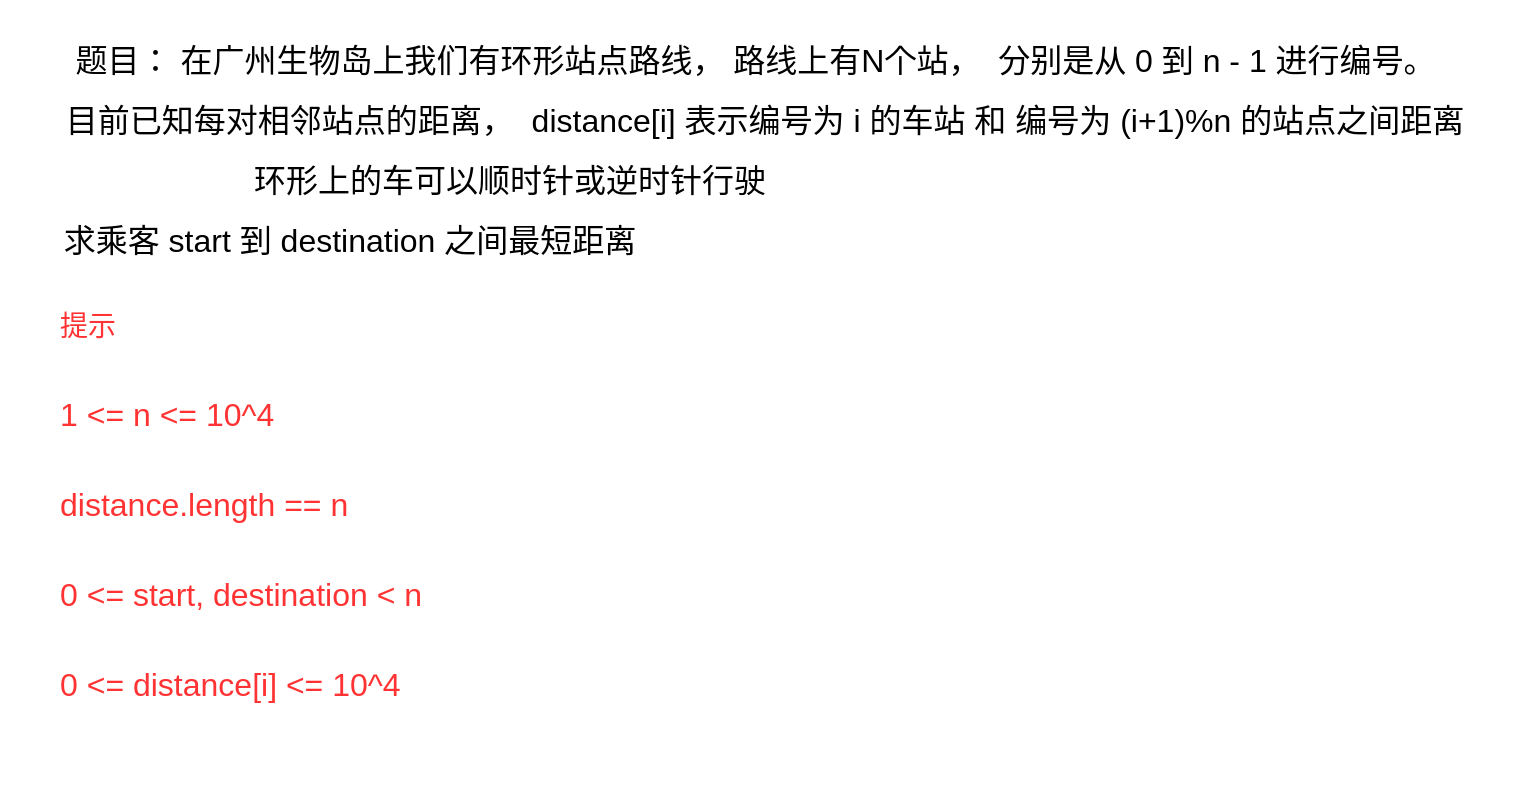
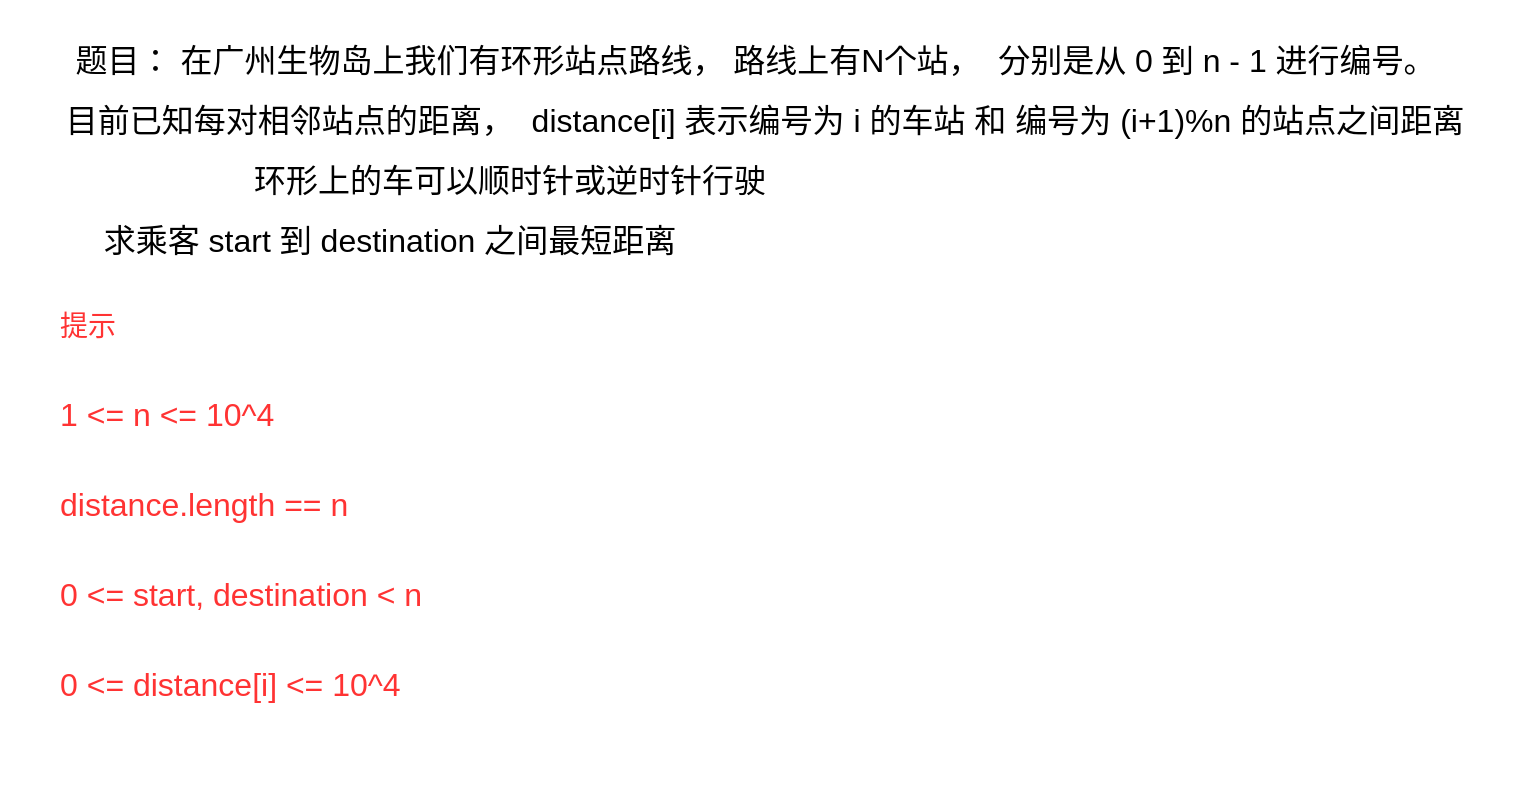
  <mxCell id="0" />
  <mxCell id="1" parent="0" />
  <mxCell id="2" value="&lt;div&gt;&lt;font style=&quot;font-size: 16px&quot;&gt;题目： 在广州生物岛上我们有环形站点路线， 路线上有N个站，&amp;nbsp; 分别是从 0 到 n - 1 进行编号。&amp;nbsp;&lt;/font&gt;&lt;/div&gt;" style="text;html=1;strokeColor=none;fillColor=none;align=center;verticalAlign=middle;whiteSpace=wrap;rounded=0;" vertex="1" parent="1"><mxGeometry x="25" y="20" width="710" height="20" as="geometry" /></mxCell>
- <mxCell id="3" value="&lt;font style=&quot;font-size: 16px&quot;&gt;求乘客 start 到 destination 之间最短距离&lt;/font&gt;" style="text;html=1;strokeColor=none;fillColor=none;align=center;verticalAlign=middle;whiteSpace=wrap;rounded=0;" vertex="1" parent="1"><mxGeometry x="25" y="110" width="300" height="20" as="geometry" /></mxCell>
+ <mxCell id="3" value="&lt;font style=&quot;font-size: 16px&quot;&gt;求乘客 start 到 destination 之间最短距离&lt;/font&gt;" style="text;html=1;strokeColor=none;fillColor=none;align=center;verticalAlign=middle;whiteSpace=wrap;rounded=0;" vertex="1" parent="1"><mxGeometry x="45" y="110" width="300" height="20" as="geometry" /></mxCell>
  <mxCell id="4" value="&lt;font style=&quot;font-size: 16px&quot;&gt;目前已知每对相邻站点的距离，&amp;nbsp; distance[i] 表示编号为 i 的车站 和 编号为 (i+1)%n 的站点之间距离&lt;/font&gt;" style="text;html=1;strokeColor=none;fillColor=none;align=center;verticalAlign=middle;whiteSpace=wrap;rounded=0;" vertex="1" parent="1"><mxGeometry x="20" y="50" width="725" height="20" as="geometry" /></mxCell>
  <mxCell id="5" value="&lt;font style=&quot;font-size: 16px&quot;&gt;环形上的车可以顺时针或逆时针行驶&lt;/font&gt;" style="text;html=1;strokeColor=none;fillColor=none;align=center;verticalAlign=middle;whiteSpace=wrap;rounded=0;" vertex="1" parent="1"><mxGeometry x="115" y="80" width="280" height="20" as="geometry" /></mxCell>
  <mxCell id="6" value="&lt;h1&gt;&lt;font style=&quot;font-size: 14px ; font-weight: normal&quot; color=&quot;#ff3333&quot;&gt;提示&lt;/font&gt;&lt;/h1&gt;&lt;h1&gt;&lt;font size=&quot;3&quot; style=&quot;font-weight: normal&quot; color=&quot;#ff3333&quot;&gt;1 &amp;lt;= n &amp;lt;= 10^4&lt;/font&gt;&lt;/h1&gt;&lt;h1&gt;&lt;font size=&quot;3&quot; style=&quot;font-weight: normal&quot; color=&quot;#ff3333&quot;&gt;distance.length == n&lt;/font&gt;&lt;/h1&gt;&lt;h1&gt;&lt;font size=&quot;3&quot; style=&quot;font-weight: normal&quot; color=&quot;#ff3333&quot;&gt;0 &amp;lt;= start, destination &amp;lt; n&lt;/font&gt;&lt;/h1&gt;&lt;h1&gt;&lt;font size=&quot;3&quot; style=&quot;font-weight: normal&quot; color=&quot;#ff3333&quot;&gt;0 &amp;lt;= distance[i] &amp;lt;= 10^4&lt;/font&gt;&lt;/h1&gt;" style="text;html=1;strokeColor=none;fillColor=none;spacing=5;spacingTop=-20;whiteSpace=wrap;overflow=hidden;rounded=0;" vertex="1" parent="1"><mxGeometry x="25" y="140" width="210" height="240" as="geometry" /></mxCell>
